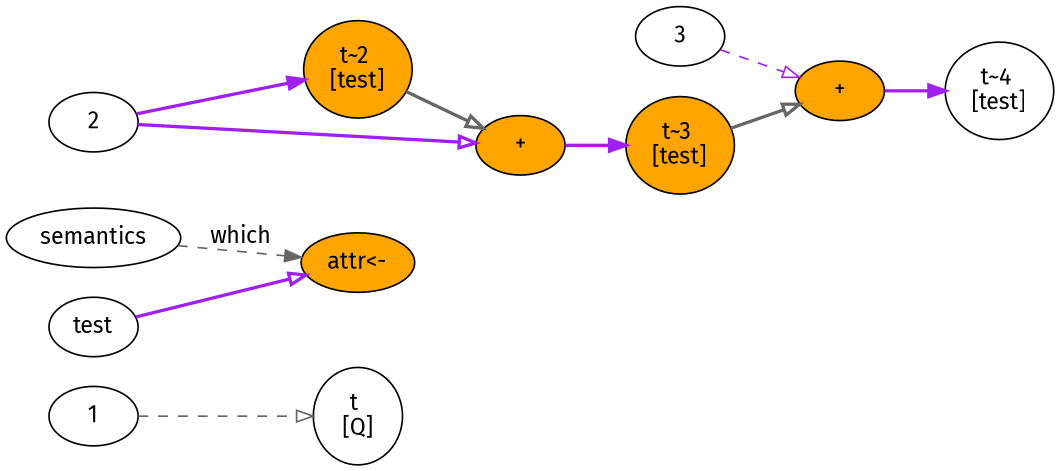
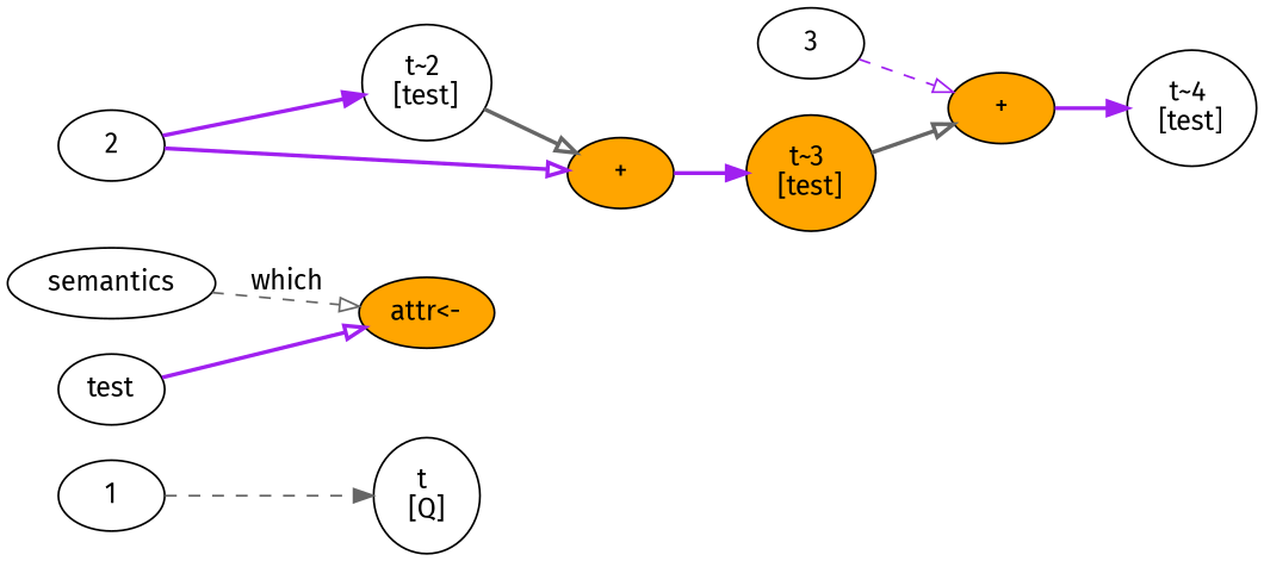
  digraph {
    fontcolor=black
    fontname="Fira Sans"
    rank=same
    rankdir=LR
    splines=TRUE
    node [color=black fillcolor=white fixedsize=FALSE fontcolor=black fontname="Fira Sans" fontsize=14 shape=ellipse style=filled]
    edge [arrowhead=onormal arrowsize=1 arrowtail=none color=purple dir=forward fontcolor=black fontname="Fira Sans" fontsize=14 headport=center labelfontsize=11 minlen=1 style=bold weight=1]
    n1 [height=0.8171 label="t \n[Q]" width=0.75]
    n2 [fillcolor=orange height=0.5 label="attr<-" width=0.89675]
    n3 [height=0.5 label=1 width=0.75]
-   n4 [fillcolor=orange height=0.8171 label="t~2 \n[test]" width=0.87016]
+   n4 [height=0.8171 label="t~2 \n[test]" width=0.87016]
    n5 [fillcolor=orange height=0.5 label="+" width=0.75]
    n6 [fillcolor=orange height=0.8171 label="t~3 \n[test]" width=0.87016]
    n7 [height=0.5 label=semantics width=1.3627]
    n8 [height=0.5 label=test width=0.75]
    n9 [fillcolor=orange height=0.5 label="+" width=0.75]
    n10 [height=0.8171 label="t~4 \n[test]" width=0.87016]
    n11 [height=0.5 label=2 width=0.75]
    n12 [height=0.5 label=3 width=0.75]
-   n3 -> n1 [color=gray40 style=dashed]
+   n3 -> n1 [arrowhead=normal color=gray40 style=dashed]
    n4 -> n5 [color=gray40]
    n5 -> n6 [arrowhead=normal]
    n6 -> n9 [color=gray40]
-   n7 -> n2 [arrowhead=normal color=gray40 label=which style=dashed]
+   n7 -> n2 [color=gray40 label=which style=dashed]
    n8 -> n2
    n9 -> n10 [arrowhead=normal]
    n11 -> n4 [arrowhead=normal]
    n11 -> n5
    n12 -> n9 [style=dashed]
  }
